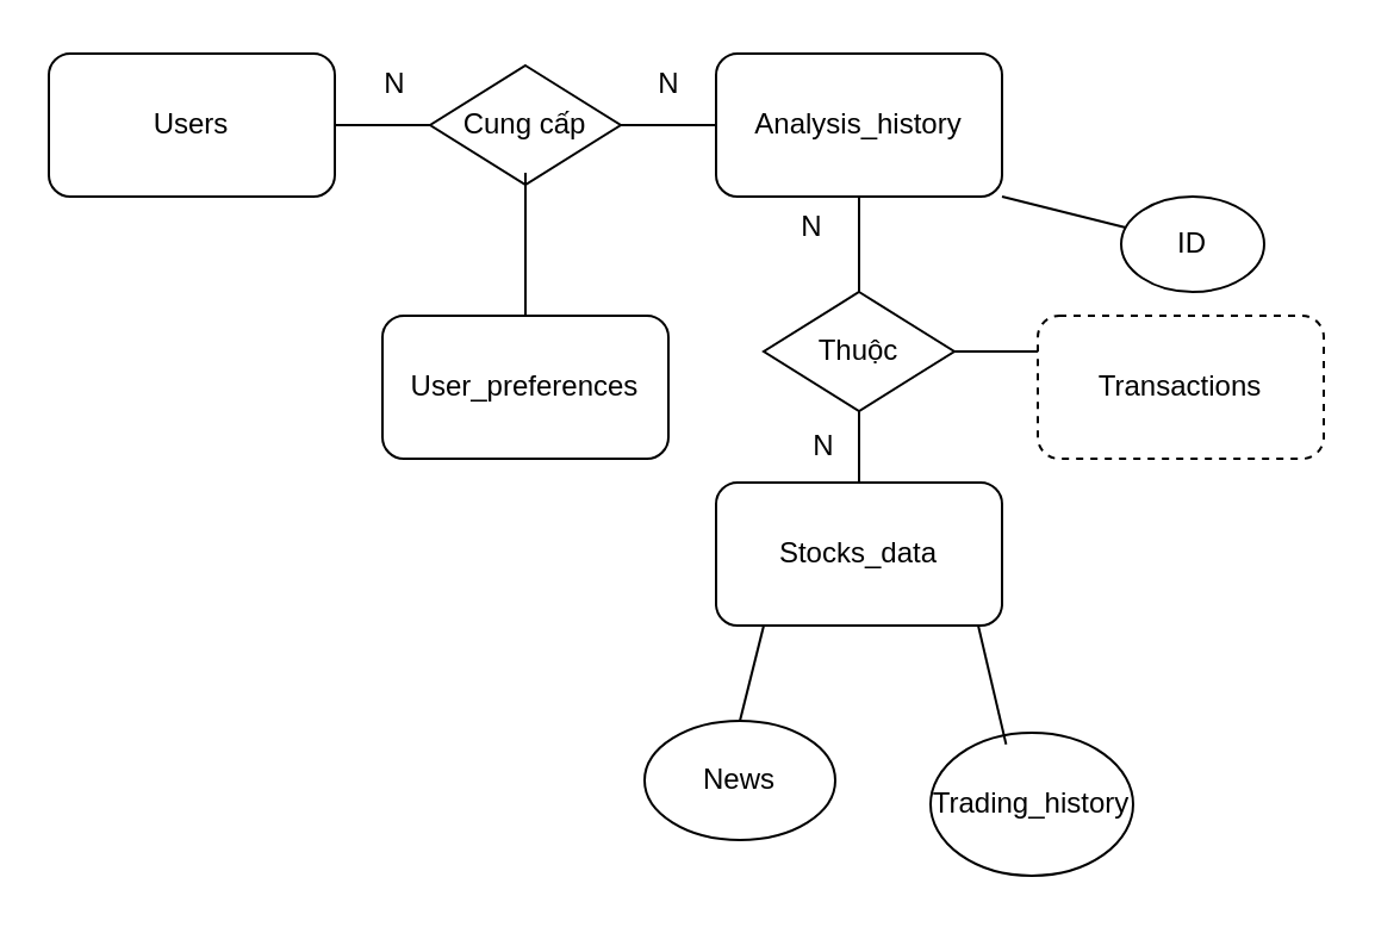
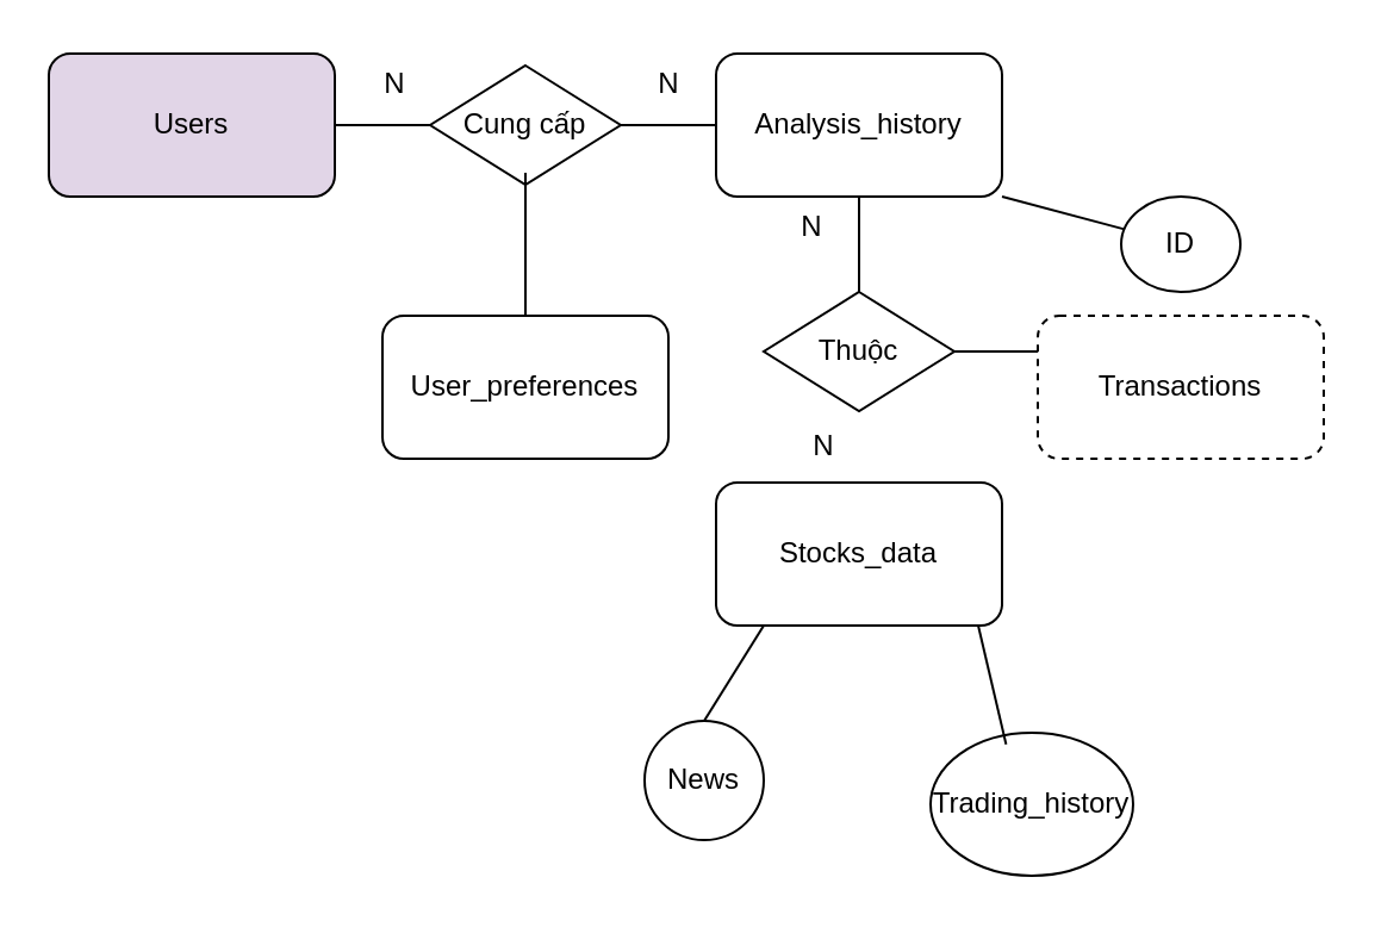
  <mxCell id="0" />
  <mxCell id="1" parent="0" />
- <mxCell id="2" value="Users" style="rounded=1;whiteSpace=wrap;html=1;" vertex="1" parent="1"><mxGeometry x="20" y="22" width="120" height="60" as="geometry" /></mxCell>
+ <mxCell id="2" value="Users" style="rounded=1;whiteSpace=wrap;html=1;fillColor=#e1d5e7;" vertex="1" parent="1"><mxGeometry x="20" y="22" width="120" height="60" as="geometry" /></mxCell>
  <mxCell id="3" value="Analysis_history" style="rounded=1;whiteSpace=wrap;html=1;" vertex="1" parent="1"><mxGeometry x="300" y="22" width="120" height="60" as="geometry" /></mxCell>
  <mxCell id="4" value="Stocks_data" style="rounded=1;whiteSpace=wrap;html=1;" vertex="1" parent="1"><mxGeometry x="300" y="202" width="120" height="60" as="geometry" /></mxCell>
  <mxCell id="5" value="Transactions" style="rounded=1;whiteSpace=wrap;html=1;dashed=1;" vertex="1" parent="1"><mxGeometry x="435" y="132" width="120" height="60" as="geometry" /></mxCell>
  <mxCell id="6" value="User_preferences" style="rounded=1;whiteSpace=wrap;html=1;" vertex="1" parent="1"><mxGeometry x="160" y="132" width="120" height="60" as="geometry" /></mxCell>
- <mxCell id="7" value="ID" style="ellipse;whiteSpace=wrap;html=1;" vertex="1" parent="1"><mxGeometry x="470" y="82" width="60" height="40" as="geometry" /></mxCell>
+ <mxCell id="7" value="ID" style="ellipse;whiteSpace=wrap;html=1;" vertex="1" parent="1"><mxGeometry x="470" y="82" width="50" height="40" as="geometry" /></mxCell>
  <mxCell id="8" value="" style="endArrow=none;html=1;rounded=0;" edge="1" parent="1"><mxGeometry width="50" height="50" relative="1" as="geometry"><mxPoint x="140" y="52" as="sourcePoint" /><mxPoint x="180" y="52" as="targetPoint" /></mxGeometry></mxCell>
  <mxCell id="9" value="Cung cấp" style="rhombus;whiteSpace=wrap;html=1;" vertex="1" parent="1"><mxGeometry x="180" y="27" width="80" height="50" as="geometry" /></mxCell>
  <mxCell id="10" value="" style="endArrow=none;html=1;rounded=0;entryX=0;entryY=0.5;entryDx=0;entryDy=0;" edge="1" parent="1" target="3"><mxGeometry width="50" height="50" relative="1" as="geometry"><mxPoint x="260" y="52" as="sourcePoint" /><mxPoint x="310" y="2" as="targetPoint" /></mxGeometry></mxCell>
  <mxCell id="11" value="N" style="text;html=1;align=center;verticalAlign=middle;resizable=0;points=[];autosize=1;strokeColor=none;fillColor=none;" vertex="1" parent="1"><mxGeometry x="265" y="20" width="30" height="30" as="geometry" /></mxCell>
  <mxCell id="12" value="N" style="text;html=1;align=center;verticalAlign=middle;resizable=0;points=[];autosize=1;strokeColor=none;fillColor=none;" vertex="1" parent="1"><mxGeometry x="150" y="20" width="30" height="30" as="geometry" /></mxCell>
  <mxCell id="13" value="" style="endArrow=none;html=1;rounded=0;" edge="1" parent="1" target="7"><mxGeometry width="50" height="50" relative="1" as="geometry"><mxPoint x="420" y="82" as="sourcePoint" /><mxPoint x="470" y="32" as="targetPoint" /></mxGeometry></mxCell>
  <mxCell id="14" value="Thuộc" style="rhombus;whiteSpace=wrap;html=1;" vertex="1" parent="1"><mxGeometry x="320" y="122" width="80" height="50" as="geometry" /></mxCell>
- <mxCell id="15" value="" style="endArrow=none;html=1;rounded=0;exitX=0.5;exitY=0;exitDx=0;exitDy=0;entryX=0.5;entryY=1;entryDx=0;entryDy=0;" edge="1" parent="1" source="4" target="14"><mxGeometry width="50" height="50" relative="1" as="geometry"><mxPoint x="310" y="212" as="sourcePoint" /><mxPoint x="360" y="162" as="targetPoint" /></mxGeometry></mxCell>
  <mxCell id="16" value="" style="endArrow=none;html=1;rounded=0;exitX=0.5;exitY=0;exitDx=0;exitDy=0;" edge="1" parent="1" source="14"><mxGeometry width="50" height="50" relative="1" as="geometry"><mxPoint x="310" y="132" as="sourcePoint" /><mxPoint x="360" y="82" as="targetPoint" /></mxGeometry></mxCell>
- <mxCell id="17" value="News" style="ellipse;whiteSpace=wrap;html=1;" vertex="1" parent="1"><mxGeometry x="270" y="302" width="80" height="50" as="geometry" /></mxCell>
+ <mxCell id="17" value="News" style="ellipse;whiteSpace=wrap;html=1;" vertex="1" parent="1"><mxGeometry x="270" y="302" width="50" height="50" as="geometry" /></mxCell>
  <mxCell id="18" value="Trading_history" style="ellipse;whiteSpace=wrap;html=1;" vertex="1" parent="1"><mxGeometry x="390" y="307" width="85" height="60" as="geometry" /></mxCell>
  <mxCell id="19" value="" style="endArrow=none;html=1;rounded=0;exitX=0.5;exitY=0;exitDx=0;exitDy=0;" edge="1" parent="1" source="17"><mxGeometry width="50" height="50" relative="1" as="geometry"><mxPoint x="270" y="312" as="sourcePoint" /><mxPoint x="320" y="262" as="targetPoint" /></mxGeometry></mxCell>
  <mxCell id="20" value="" style="endArrow=none;html=1;rounded=0;exitX=0.373;exitY=0.081;exitDx=0;exitDy=0;exitPerimeter=0;" edge="1" parent="1" source="18"><mxGeometry width="50" height="50" relative="1" as="geometry"><mxPoint x="360" y="312" as="sourcePoint" /><mxPoint x="410" y="262" as="targetPoint" /></mxGeometry></mxCell>
  <mxCell id="21" value="N" style="text;html=1;align=center;verticalAlign=middle;resizable=0;points=[];autosize=1;strokeColor=none;fillColor=none;" vertex="1" parent="1"><mxGeometry x="330" y="172" width="30" height="30" as="geometry" /></mxCell>
  <mxCell id="22" value="N" style="text;html=1;align=center;verticalAlign=middle;resizable=0;points=[];autosize=1;strokeColor=none;fillColor=none;" vertex="1" parent="1"><mxGeometry x="325" y="80" width="30" height="30" as="geometry" /></mxCell>
  <mxCell id="23" value="" style="endArrow=none;html=1;rounded=0;entryX=0;entryY=0.25;entryDx=0;entryDy=0;" edge="1" parent="1" target="5"><mxGeometry width="50" height="50" relative="1" as="geometry"><mxPoint x="400" y="147" as="sourcePoint" /><mxPoint x="450" y="102" as="targetPoint" /></mxGeometry></mxCell>
  <mxCell id="24" value="" style="endArrow=none;html=1;rounded=0;exitX=0.5;exitY=0;exitDx=0;exitDy=0;" edge="1" parent="1" source="6"><mxGeometry width="50" height="50" relative="1" as="geometry"><mxPoint x="170" y="122" as="sourcePoint" /><mxPoint x="220" y="72" as="targetPoint" /></mxGeometry></mxCell>
